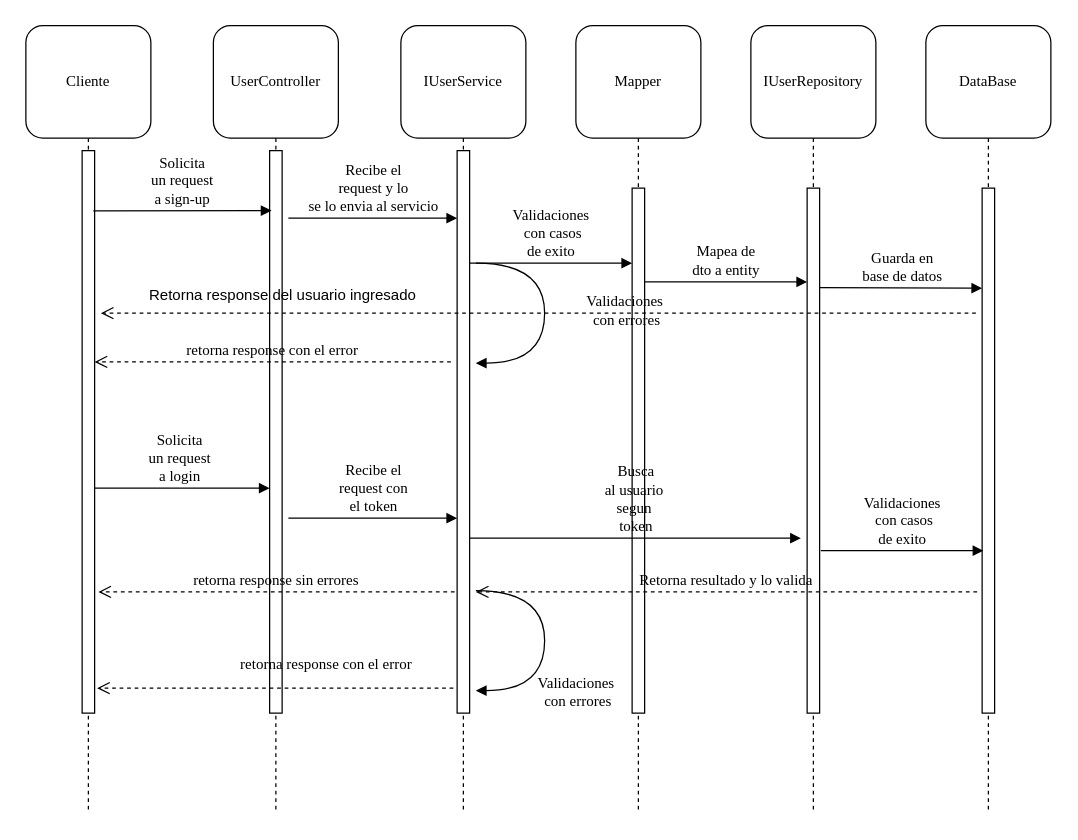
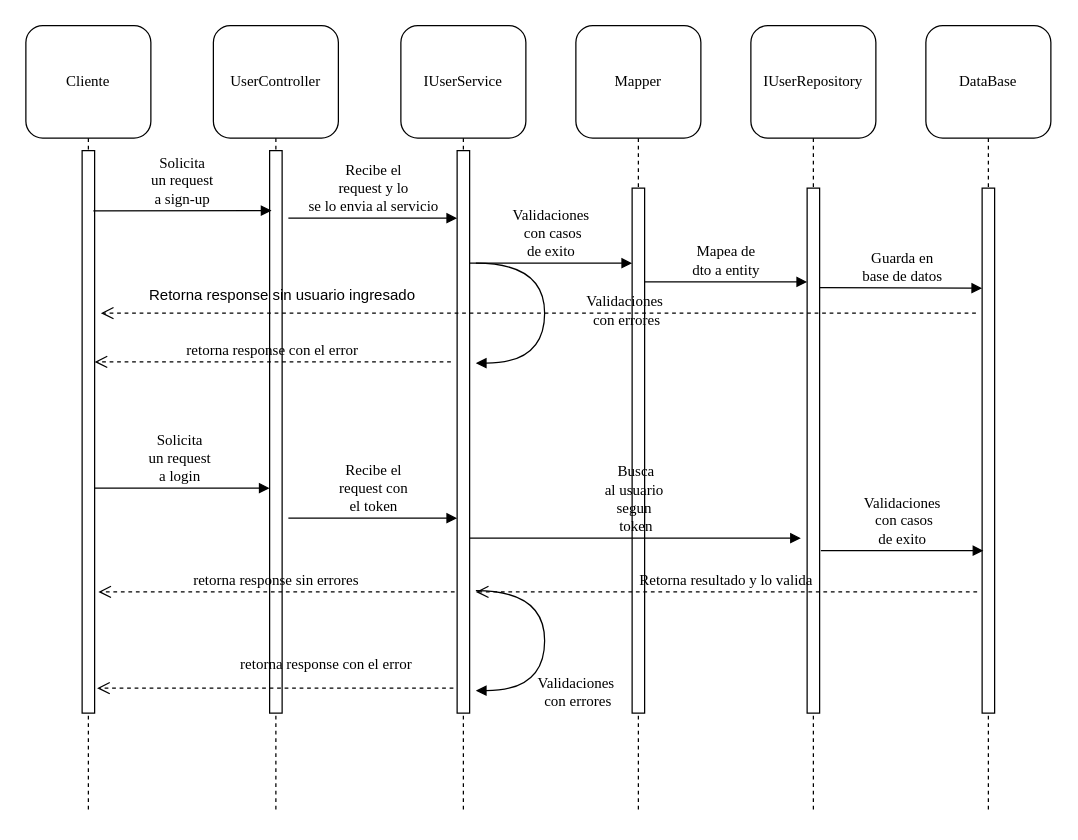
  <mxCell id="0" />
  <mxCell id="1" parent="0" />
  <mxCell id="2" value="UserController" style="shape=umlLifeline;perimeter=lifelinePerimeter;whiteSpace=wrap;html=1;container=1;collapsible=0;recursiveResize=0;outlineConnect=0;rounded=1;shadow=0;comic=0;labelBackgroundColor=none;strokeWidth=1;fontFamily=Verdana;fontSize=12;align=center;size=90;" vertex="1" parent="1"><mxGeometry x="170" y="20" width="100" height="630" as="geometry" /></mxCell>
  <mxCell id="3" value="" style="html=1;points=[];perimeter=orthogonalPerimeter;rounded=0;shadow=0;comic=0;labelBackgroundColor=none;strokeWidth=1;fontFamily=Verdana;fontSize=12;align=center;" vertex="1" parent="2"><mxGeometry x="45" y="100" width="10" height="450" as="geometry" /></mxCell>
  <mxCell id="4" value="Solicita&lt;br&gt;un request&lt;br&gt;a login" style="html=1;verticalAlign=bottom;endArrow=block;labelBackgroundColor=none;fontFamily=Verdana;fontSize=12;edgeStyle=elbowEdgeStyle;elbow=vertical;exitX=1.2;exitY=0.107;exitDx=0;exitDy=0;exitPerimeter=0;" edge="1" parent="2"><mxGeometry relative="1" as="geometry"><mxPoint x="-97.5" y="370.08" as="sourcePoint" /><mxPoint x="45" y="370" as="targetPoint" /></mxGeometry></mxCell>
  <mxCell id="5" value="retorna response con el error" style="html=1;verticalAlign=bottom;endArrow=open;dashed=1;endSize=8;labelBackgroundColor=none;fontFamily=Verdana;fontSize=12;" edge="1" parent="2"><mxGeometry x="-0.284" y="-10" relative="1" as="geometry"><mxPoint x="-93" y="530" as="targetPoint" /><mxPoint x="192" y="530" as="sourcePoint" /><mxPoint as="offset" /></mxGeometry></mxCell>
  <mxCell id="6" value="IUserService" style="shape=umlLifeline;perimeter=lifelinePerimeter;whiteSpace=wrap;html=1;container=1;collapsible=0;recursiveResize=0;outlineConnect=0;rounded=1;shadow=0;comic=0;labelBackgroundColor=none;strokeWidth=1;fontFamily=Verdana;fontSize=12;align=center;size=90;" vertex="1" parent="1"><mxGeometry x="320" y="20" width="100" height="630" as="geometry" /></mxCell>
  <mxCell id="7" value="" style="html=1;points=[];perimeter=orthogonalPerimeter;rounded=0;shadow=0;comic=0;labelBackgroundColor=none;strokeWidth=1;fontFamily=Verdana;fontSize=12;align=center;" vertex="1" parent="6"><mxGeometry x="45" y="100" width="10" height="450" as="geometry" /></mxCell>
  <mxCell id="8" value="Validaciones&lt;br&gt;&amp;nbsp;con errores" style="html=1;verticalAlign=bottom;endArrow=block;labelBackgroundColor=none;fontFamily=Verdana;fontSize=12;elbow=vertical;edgeStyle=orthogonalEdgeStyle;curved=1;" edge="1" parent="6"><mxGeometry x="0.421" y="31" relative="1" as="geometry"><mxPoint x="60" y="452" as="sourcePoint" /><mxPoint x="60" y="532" as="targetPoint" /><Array as="points"><mxPoint x="60" y="452" /><mxPoint x="115" y="452" /><mxPoint x="115" y="532" /></Array><mxPoint x="25" y="-13" as="offset" /></mxGeometry></mxCell>
  <mxCell id="9" value="Mapper" style="shape=umlLifeline;perimeter=lifelinePerimeter;whiteSpace=wrap;html=1;container=1;collapsible=0;recursiveResize=0;outlineConnect=0;rounded=1;shadow=0;comic=0;labelBackgroundColor=none;strokeWidth=1;fontFamily=Verdana;fontSize=12;align=center;size=90;" vertex="1" parent="1"><mxGeometry x="460" y="20" width="100" height="630" as="geometry" /></mxCell>
  <mxCell id="10" value="IUserRepository" style="shape=umlLifeline;perimeter=lifelinePerimeter;whiteSpace=wrap;html=1;container=1;collapsible=0;recursiveResize=0;outlineConnect=0;rounded=1;shadow=0;comic=0;labelBackgroundColor=none;strokeWidth=1;fontFamily=Verdana;fontSize=12;align=center;size=90;" vertex="1" parent="1"><mxGeometry x="600" y="20" width="100" height="630" as="geometry" /></mxCell>
  <mxCell id="11" value="" style="html=1;points=[];perimeter=orthogonalPerimeter;rounded=0;shadow=0;comic=0;labelBackgroundColor=none;strokeWidth=1;fontFamily=Verdana;fontSize=12;align=center;" vertex="1" parent="10"><mxGeometry x="45" y="130" width="10" height="420" as="geometry" /></mxCell>
  <mxCell id="12" value="DataBase" style="shape=umlLifeline;perimeter=lifelinePerimeter;whiteSpace=wrap;html=1;container=1;collapsible=0;recursiveResize=0;outlineConnect=0;rounded=1;shadow=0;comic=0;labelBackgroundColor=none;strokeWidth=1;fontFamily=Verdana;fontSize=12;align=center;size=90;" vertex="1" parent="1"><mxGeometry x="740" y="20" width="100" height="630" as="geometry" /></mxCell>
  <mxCell id="13" value="" style="html=1;points=[];perimeter=orthogonalPerimeter;rounded=0;shadow=0;comic=0;labelBackgroundColor=none;strokeWidth=1;fontFamily=Verdana;fontSize=12;align=center;" vertex="1" parent="12"><mxGeometry x="45" y="130" width="10" height="420" as="geometry" /></mxCell>
  <mxCell id="14" value="Guarda en&lt;br&gt;base de datos" style="html=1;verticalAlign=bottom;endArrow=block;entryX=0;entryY=0;labelBackgroundColor=none;fontFamily=Verdana;fontSize=12;edgeStyle=elbowEdgeStyle;elbow=vertical;" edge="1" parent="12"><mxGeometry relative="1" as="geometry"><mxPoint x="-85" y="209.5" as="sourcePoint" /><mxPoint x="45" y="209.5" as="targetPoint" /></mxGeometry></mxCell>
  <mxCell id="15" value="Cliente" style="shape=umlLifeline;perimeter=lifelinePerimeter;whiteSpace=wrap;html=1;container=1;collapsible=0;recursiveResize=0;outlineConnect=0;rounded=1;shadow=0;comic=0;labelBackgroundColor=none;strokeWidth=1;fontFamily=Verdana;fontSize=12;align=center;size=90;" vertex="1" parent="1"><mxGeometry x="20" y="20" width="100" height="630" as="geometry" /></mxCell>
  <mxCell id="16" value="" style="html=1;points=[];perimeter=orthogonalPerimeter;rounded=0;shadow=0;comic=0;labelBackgroundColor=none;strokeWidth=1;fontFamily=Verdana;fontSize=12;align=center;" vertex="1" parent="15"><mxGeometry x="45" y="100" width="10" height="450" as="geometry" /></mxCell>
  <mxCell id="17" value="retorna response con el error" style="html=1;verticalAlign=bottom;endArrow=open;dashed=1;endSize=8;labelBackgroundColor=none;fontFamily=Verdana;fontSize=12;" edge="1" parent="15"><mxGeometry relative="1" as="geometry"><mxPoint x="55" y="269" as="targetPoint" /><mxPoint x="340" y="269" as="sourcePoint" /></mxGeometry></mxCell>
  <mxCell id="18" value="" style="html=1;points=[];perimeter=orthogonalPerimeter;rounded=0;shadow=0;comic=0;labelBackgroundColor=none;strokeWidth=1;fontFamily=Verdana;fontSize=12;align=center;" vertex="1" parent="1"><mxGeometry x="505" y="150" width="10" height="420" as="geometry" /></mxCell>
  <mxCell id="19" value="Validaciones&lt;br&gt;&amp;nbsp;con casos&lt;br&gt;de exito" style="html=1;verticalAlign=bottom;endArrow=block;labelBackgroundColor=none;fontFamily=Verdana;fontSize=12;edgeStyle=elbowEdgeStyle;elbow=vertical;" edge="1" parent="1" source="7" target="18"><mxGeometry relative="1" as="geometry"><mxPoint x="430" y="210" as="sourcePoint" /><Array as="points"><mxPoint x="380" y="210" /></Array></mxGeometry></mxCell>
  <mxCell id="20" value="Mapea de &lt;br&gt;dto a entity" style="html=1;verticalAlign=bottom;endArrow=block;entryX=0;entryY=0;labelBackgroundColor=none;fontFamily=Verdana;fontSize=12;edgeStyle=elbowEdgeStyle;elbow=vertical;" edge="1" parent="1"><mxGeometry relative="1" as="geometry"><mxPoint x="515" y="225" as="sourcePoint" /><mxPoint x="645" y="225" as="targetPoint" /></mxGeometry></mxCell>
  <mxCell id="21" value="" style="html=1;verticalAlign=bottom;endArrow=open;dashed=1;endSize=8;labelBackgroundColor=none;fontFamily=Verdana;fontSize=12;edgeStyle=elbowEdgeStyle;elbow=vertical;" edge="1" parent="1"><mxGeometry relative="1" as="geometry"><mxPoint x="80" y="250" as="targetPoint" /><Array as="points"><mxPoint x="590" y="250" /><mxPoint x="620" y="250" /></Array><mxPoint x="780" y="250" as="sourcePoint" /></mxGeometry></mxCell>
  <mxCell id="22" value="Solicita&lt;br&gt;un request&lt;br&gt;a sign-up" style="html=1;verticalAlign=bottom;endArrow=block;labelBackgroundColor=none;fontFamily=Verdana;fontSize=12;edgeStyle=elbowEdgeStyle;elbow=vertical;exitX=1.2;exitY=0.107;exitDx=0;exitDy=0;exitPerimeter=0;" edge="1" parent="1"><mxGeometry relative="1" as="geometry"><mxPoint x="74" y="168.15" as="sourcePoint" /><mxPoint x="216.5" y="168" as="targetPoint" /></mxGeometry></mxCell>
  <mxCell id="23" value="Recibe el&lt;br&gt;request y lo&lt;br&gt;se lo envia al servicio" style="html=1;verticalAlign=bottom;endArrow=block;entryX=0;entryY=0;labelBackgroundColor=none;fontFamily=Verdana;fontSize=12;edgeStyle=elbowEdgeStyle;elbow=vertical;" edge="1" parent="1"><mxGeometry relative="1" as="geometry"><mxPoint x="230" y="174" as="sourcePoint" /><mxPoint x="365" y="174" as="targetPoint" /></mxGeometry></mxCell>
  <mxCell id="24" value="Validaciones&lt;br&gt;&amp;nbsp;con errores" style="html=1;verticalAlign=bottom;endArrow=block;labelBackgroundColor=none;fontFamily=Verdana;fontSize=12;elbow=vertical;edgeStyle=orthogonalEdgeStyle;curved=1;" edge="1" parent="1"><mxGeometry x="0.256" y="39" relative="1" as="geometry"><mxPoint x="380" y="210" as="sourcePoint" /><mxPoint x="380" y="290" as="targetPoint" /><Array as="points"><mxPoint x="380" y="210" /><mxPoint x="435" y="210" /><mxPoint x="435" y="290" /></Array><mxPoint x="25" y="-9" as="offset" /></mxGeometry></mxCell>
- <mxCell id="25" value="Retorna response del usuario ingresado" style="text;strokeColor=none;fillColor=none;align=left;verticalAlign=middle;spacingLeft=4;spacingRight=4;overflow=hidden;points=[[0,0.5],[1,0.5]];portConstraint=eastwest;rotatable=0;" vertex="1" parent="1"><mxGeometry x="113" y="220" width="230" height="30" as="geometry" /></mxCell>
+ <mxCell id="25" value="Retorna response sin usuario ingresado" style="text;strokeColor=none;fillColor=none;align=left;verticalAlign=middle;spacingLeft=4;spacingRight=4;overflow=hidden;points=[[0,0.5],[1,0.5]];portConstraint=eastwest;rotatable=0;" vertex="1" parent="1"><mxGeometry x="113" y="220" width="230" height="30" as="geometry" /></mxCell>
  <mxCell id="26" value="Recibe el&lt;br&gt;request con &lt;br&gt;el token" style="html=1;verticalAlign=bottom;endArrow=block;entryX=0;entryY=0;labelBackgroundColor=none;fontFamily=Verdana;fontSize=12;edgeStyle=elbowEdgeStyle;elbow=vertical;" edge="1" parent="1"><mxGeometry relative="1" as="geometry"><mxPoint x="230" y="414" as="sourcePoint" /><mxPoint x="365" y="414" as="targetPoint" /></mxGeometry></mxCell>
  <mxCell id="27" value="Busca&lt;br&gt;al usuario&amp;nbsp;&lt;br&gt;segun&amp;nbsp;&lt;br&gt;token" style="html=1;verticalAlign=bottom;endArrow=block;labelBackgroundColor=none;fontFamily=Verdana;fontSize=12;edgeStyle=elbowEdgeStyle;elbow=vertical;" edge="1" parent="1"><mxGeometry relative="1" as="geometry"><mxPoint x="375" y="430" as="sourcePoint" /><Array as="points"><mxPoint x="380" y="430" /></Array><mxPoint x="640" y="430" as="targetPoint" /></mxGeometry></mxCell>
  <mxCell id="28" value="Validaciones&lt;br&gt;&amp;nbsp;con casos&lt;br&gt;de exito" style="html=1;verticalAlign=bottom;endArrow=block;labelBackgroundColor=none;fontFamily=Verdana;fontSize=12;edgeStyle=elbowEdgeStyle;elbow=vertical;" edge="1" parent="1"><mxGeometry relative="1" as="geometry"><mxPoint x="656" y="440" as="sourcePoint" /><Array as="points" /><mxPoint x="786" y="440" as="targetPoint" /></mxGeometry></mxCell>
  <mxCell id="29" value="Retorna resultado y lo valida" style="html=1;verticalAlign=bottom;endArrow=open;dashed=1;endSize=8;labelBackgroundColor=none;fontFamily=Verdana;fontSize=12;" edge="1" parent="1"><mxGeometry relative="1" as="geometry"><mxPoint x="380" y="473" as="targetPoint" /><mxPoint x="781" y="473" as="sourcePoint" /></mxGeometry></mxCell>
  <mxCell id="30" value="retorna response sin errores" style="html=1;verticalAlign=bottom;endArrow=open;dashed=1;endSize=8;labelBackgroundColor=none;fontFamily=Verdana;fontSize=12;" edge="1" parent="1"><mxGeometry relative="1" as="geometry"><mxPoint x="78" y="473" as="targetPoint" /><mxPoint x="363" y="473" as="sourcePoint" /></mxGeometry></mxCell>
